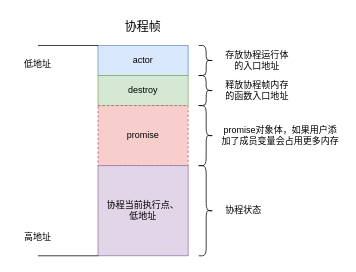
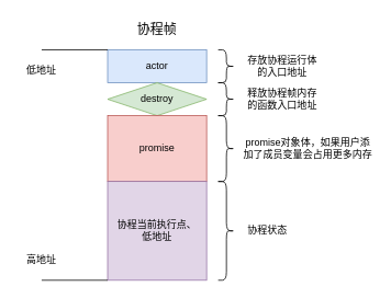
  <mxCell id="0" />
  <mxCell id="1" parent="0" />
  <mxCell id="2" value="actor" style="rounded=0;whiteSpace=wrap;html=1;fillColor=#dae8fc;strokeColor=#6c8ebf;" vertex="1" parent="1"><mxGeometry x="130" y="60" width="120" height="40" as="geometry" /></mxCell>
- <mxCell id="3" value="destroy" style="rounded=0;whiteSpace=wrap;html=1;fillColor=#d5e8d4;strokeColor=#82b366;" vertex="1" parent="1"><mxGeometry x="130" y="100" width="120" height="40" as="geometry" /></mxCell>
- <mxCell id="4" value="promise" style="rounded=0;whiteSpace=wrap;html=1;fillColor=#f8cecc;strokeColor=#b85450;dashed=1;" vertex="1" parent="1"><mxGeometry x="130" y="140" width="120" height="80" as="geometry" /></mxCell>
+ <mxCell id="3" value="destroy" style="rhombus;whiteSpace=wrap;html=1;fillColor=#d5e8d4;strokeColor=#82b366;" vertex="1" parent="1"><mxGeometry x="130" y="100" width="120" height="40" as="geometry" /></mxCell>
+ <mxCell id="4" value="promise" style="rounded=0;whiteSpace=wrap;html=1;fillColor=#f8cecc;strokeColor=#b85450;" vertex="1" parent="1"><mxGeometry x="130" y="140" width="120" height="80" as="geometry" /></mxCell>
  <mxCell id="5" value="&lt;div&gt;协程当前执行点、&lt;/div&gt;&lt;div&gt;低地址&lt;br&gt;&lt;/div&gt;" style="rounded=0;whiteSpace=wrap;html=1;fillColor=#e1d5e7;strokeColor=#9673a6;" vertex="1" parent="1"><mxGeometry x="130" y="220" width="120" height="120" as="geometry" /></mxCell>
  <mxCell id="6" value="" style="endArrow=none;html=1;rounded=0;entryX=0;entryY=0;entryDx=0;entryDy=0;" edge="1" parent="1" target="2"><mxGeometry width="50" height="50" relative="1" as="geometry"><mxPoint x="50" y="60" as="sourcePoint" /><mxPoint x="290" y="210" as="targetPoint" /></mxGeometry></mxCell>
  <mxCell id="7" value="" style="endArrow=none;html=1;rounded=0;entryX=0;entryY=1;entryDx=0;entryDy=0;" edge="1" parent="1" target="5"><mxGeometry width="50" height="50" relative="1" as="geometry"><mxPoint x="50" y="340" as="sourcePoint" /><mxPoint x="290" y="210" as="targetPoint" /></mxGeometry></mxCell>
  <mxCell id="8" value="低地址" style="text;html=1;align=center;verticalAlign=middle;whiteSpace=wrap;rounded=0;" vertex="1" parent="1"><mxGeometry x="20" y="70" width="60" height="30" as="geometry" /></mxCell>
  <mxCell id="9" value="高地址" style="text;html=1;align=center;verticalAlign=middle;whiteSpace=wrap;rounded=0;" vertex="1" parent="1"><mxGeometry x="20" y="300" width="60" height="30" as="geometry" /></mxCell>
  <mxCell id="10" value="" style="shape=curlyBracket;whiteSpace=wrap;html=1;rounded=1;labelPosition=left;verticalLabelPosition=middle;align=right;verticalAlign=middle;flipH=1;" vertex="1" parent="1"><mxGeometry x="264" y="60" width="20" height="40" as="geometry" /></mxCell>
  <mxCell id="11" value="" style="shape=curlyBracket;whiteSpace=wrap;html=1;rounded=1;labelPosition=left;verticalLabelPosition=middle;align=right;verticalAlign=middle;flipH=1;" vertex="1" parent="1"><mxGeometry x="264" y="100" width="20" height="40" as="geometry" /></mxCell>
  <mxCell id="12" value="" style="shape=curlyBracket;whiteSpace=wrap;html=1;rounded=1;labelPosition=left;verticalLabelPosition=middle;align=right;verticalAlign=middle;flipH=1;" vertex="1" parent="1"><mxGeometry x="264" y="140" width="20" height="80" as="geometry" /></mxCell>
  <mxCell id="13" value="" style="shape=curlyBracket;whiteSpace=wrap;html=1;rounded=1;labelPosition=left;verticalLabelPosition=middle;align=right;verticalAlign=middle;flipH=1;" vertex="1" parent="1"><mxGeometry x="264" y="220" width="20" height="120" as="geometry" /></mxCell>
  <mxCell id="14" value="释放协程帧内存的函数入口地址" style="text;html=1;align=center;verticalAlign=middle;whiteSpace=wrap;rounded=0;" vertex="1" parent="1"><mxGeometry x="294" y="105" width="96" height="30" as="geometry" /></mxCell>
  <mxCell id="15" value="存放协程运行体的入口地址" style="text;html=1;align=center;verticalAlign=middle;whiteSpace=wrap;rounded=0;" vertex="1" parent="1"><mxGeometry x="294" y="65" width="96" height="30" as="geometry" /></mxCell>
  <mxCell id="16" value="promise对象体，如果用户添加了成员变量会占用更多内存" style="text;html=1;align=center;verticalAlign=middle;whiteSpace=wrap;rounded=0;" vertex="1" parent="1"><mxGeometry x="294" y="165" width="158" height="30" as="geometry" /></mxCell>
  <mxCell id="17" value="协程状态" style="text;html=1;align=center;verticalAlign=middle;whiteSpace=wrap;rounded=0;" vertex="1" parent="1"><mxGeometry x="294" y="265" width="60" height="30" as="geometry" /></mxCell>
  <mxCell id="18" value="&lt;font style=&quot;font-size: 16px;&quot;&gt;协程帧&lt;/font&gt;" style="text;html=1;align=center;verticalAlign=middle;whiteSpace=wrap;rounded=0;" vertex="1" parent="1"><mxGeometry x="160" y="20" width="60" height="30" as="geometry" /></mxCell>
